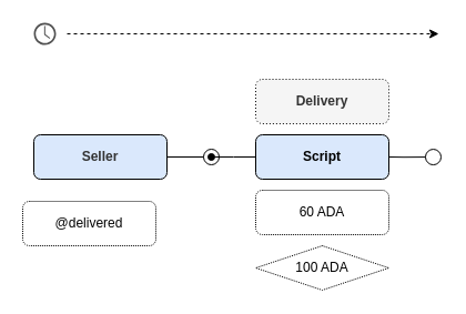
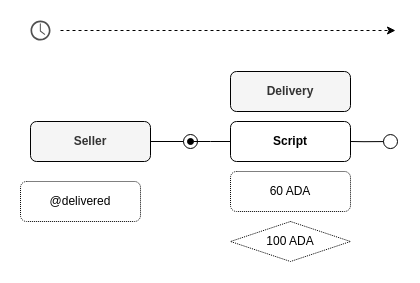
  <mxCell id="0" />
  <mxCell id="1" parent="0" />
- <mxCell id="2" value="&lt;b&gt;Delivery&lt;/b&gt;" style="rounded=1;whiteSpace=wrap;html=1;fillColor=#f5f5f5;strokeColor=#000000;fontColor=#333333;dashed=1;dashPattern=1 2;strokeWidth=1;" vertex="1" parent="1"><mxGeometry x="230" y="71" width="120" height="40" as="geometry" /></mxCell>
+ <mxCell id="2" value="&lt;b&gt;Delivery&lt;/b&gt;" style="rounded=1;whiteSpace=wrap;html=1;fillColor=#f5f5f5;strokeColor=#000000;fontColor=#333333;dashed=0;dashPattern=1 2;strokeWidth=1;" vertex="1" parent="1"><mxGeometry x="230" y="71" width="120" height="40" as="geometry" /></mxCell>
  <mxCell id="3" style="edgeStyle=orthogonalEdgeStyle;rounded=0;orthogonalLoop=1;jettySize=auto;html=1;exitX=1;exitY=0.5;exitDx=0;exitDy=0;endArrow=circle;endFill=0;strokeColor=#000000;" edge="1" parent="1"><mxGeometry relative="1" as="geometry"><mxPoint x="198" y="141" as="targetPoint" /><mxPoint x="148" y="141" as="sourcePoint" /></mxGeometry></mxCell>
- <mxCell id="4" value="&lt;b&gt;Seller&lt;br&gt;&lt;/b&gt;" style="rounded=1;whiteSpace=wrap;html=1;fillColor=#dae8fc;strokeColor=#000000;fontColor=#333333;" vertex="1" parent="1"><mxGeometry x="30" y="121" width="120" height="40" as="geometry" /></mxCell>
+ <mxCell id="4" value="&lt;b&gt;Seller&lt;br&gt;&lt;/b&gt;" style="rounded=1;whiteSpace=wrap;html=1;fillColor=#f5f5f5;strokeColor=#000000;fontColor=#333333;" vertex="1" parent="1"><mxGeometry x="30" y="121" width="120" height="40" as="geometry" /></mxCell>
  <mxCell id="5" style="edgeStyle=orthogonalEdgeStyle;rounded=0;orthogonalLoop=1;jettySize=auto;html=1;exitX=1;exitY=0.5;exitDx=0;exitDy=0;entryX=0;entryY=0.5;entryDx=0;entryDy=0;endArrow=classicThin;endFill=1;strokeColor=#000000;" edge="1" parent="1" source="8"><mxGeometry relative="1" as="geometry"><mxPoint x="270" y="141" as="targetPoint" /><Array as="points"><mxPoint x="250" y="141" /><mxPoint x="250" y="141" /></Array></mxGeometry></mxCell>
  <mxCell id="6" style="edgeStyle=orthogonalEdgeStyle;rounded=0;orthogonalLoop=1;jettySize=auto;html=1;exitX=1;exitY=0.5;exitDx=0;exitDy=0;endArrow=circle;endFill=0;strokeColor=#000000;" edge="1" parent="1"><mxGeometry relative="1" as="geometry"><mxPoint x="398" y="141" as="targetPoint" /><mxPoint x="328" y="140.71" as="sourcePoint" /></mxGeometry></mxCell>
  <mxCell id="7" style="edgeStyle=orthogonalEdgeStyle;rounded=0;orthogonalLoop=1;jettySize=auto;html=1;exitX=0;exitY=0.5;exitDx=0;exitDy=0;endArrow=oval;endFill=1;strokeColor=#000000;" edge="1" parent="1" source="8"><mxGeometry relative="1" as="geometry"><mxPoint x="190" y="141" as="targetPoint" /></mxGeometry></mxCell>
- <mxCell id="8" value="&lt;b&gt;Script&lt;/b&gt;" style="rounded=1;whiteSpace=wrap;html=1;strokeColor=#000000;fillColor=#dae8fc;" vertex="1" parent="1"><mxGeometry x="230" y="121" width="120" height="40" as="geometry" /></mxCell>
+ <mxCell id="8" value="&lt;b&gt;Script&lt;/b&gt;" style="rounded=1;whiteSpace=wrap;html=1;strokeColor=#000000;" vertex="1" parent="1"><mxGeometry x="230" y="121" width="120" height="40" as="geometry" /></mxCell>
  <mxCell id="9" style="edgeStyle=orthogonalEdgeStyle;rounded=0;orthogonalLoop=1;jettySize=auto;html=1;exitX=0.5;exitY=1;exitDx=0;exitDy=0;strokeColor=#000000;" edge="1" parent="1" source="2" target="2"><mxGeometry relative="1" as="geometry" /></mxCell>
  <mxCell id="10" value="" style="endArrow=classic;html=1;rounded=0;dashed=1;" edge="1" parent="1"><mxGeometry width="50" height="50" relative="1" as="geometry"><mxPoint x="60" y="30" as="sourcePoint" /><mxPoint x="395" y="30" as="targetPoint" /></mxGeometry></mxCell>
  <mxCell id="11" value="" style="sketch=0;pointerEvents=1;shadow=0;dashed=0;html=1;strokeColor=none;fillColor=#505050;labelPosition=center;verticalLabelPosition=bottom;verticalAlign=top;outlineConnect=0;align=center;shape=mxgraph.office.concepts.clock;" vertex="1" parent="1"><mxGeometry x="30" y="20" width="20" height="20" as="geometry" /></mxCell>
  <mxCell id="12" value="@delivered" style="rounded=1;whiteSpace=wrap;html=1;dashed=1;dashPattern=1 1;strokeWidth=1;strokeColor=#000000;" vertex="1" parent="1"><mxGeometry x="20" y="181" width="120" height="40" as="geometry" /></mxCell>
  <mxCell id="13" value="100 ADA" style="rhombus;whiteSpace=wrap;html=1;dashed=1;dashPattern=1 1;strokeWidth=1;strokeColor=#000000;" vertex="1" parent="1"><mxGeometry x="230" y="221" width="120" height="40" as="geometry" /></mxCell>
  <mxCell id="14" value="60 ADA" style="rounded=1;whiteSpace=wrap;html=1;dashed=1;dashPattern=1 1;strokeWidth=1;strokeColor=#000000;" vertex="1" parent="1"><mxGeometry x="230" y="171" width="120" height="40" as="geometry" /></mxCell>
